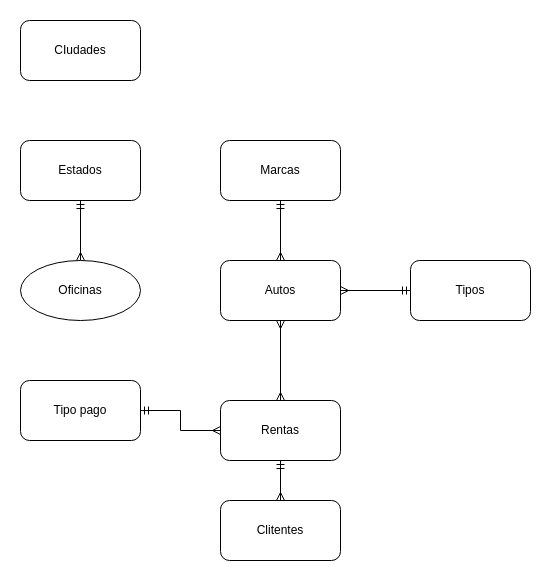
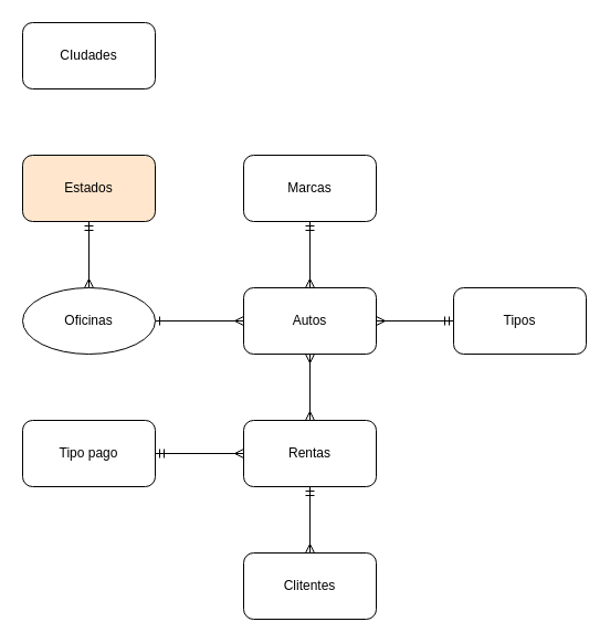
  <mxCell id="0" />
  <mxCell id="1" parent="0" />
  <mxCell id="2" value="CIudades" style="rounded=1;whiteSpace=wrap;html=1;" vertex="1" parent="1"><mxGeometry x="20" y="20" width="120" height="60" as="geometry" /></mxCell>
  <mxCell id="3" value="" style="edgeStyle=orthogonalEdgeStyle;rounded=0;orthogonalLoop=1;jettySize=auto;html=1;startArrow=ERmandOne;startFill=0;endArrow=ERmany;endFill=0;" edge="1" parent="1" source="4" target="6"><mxGeometry relative="1" as="geometry" /></mxCell>
- <mxCell id="4" value="Estados" style="rounded=1;whiteSpace=wrap;html=1;" vertex="1" parent="1"><mxGeometry x="20" y="140" width="120" height="60" as="geometry" /></mxCell>
+ <mxCell id="4" value="Estados" style="rounded=1;whiteSpace=wrap;html=1;fillColor=#ffe6cc;" vertex="1" parent="1"><mxGeometry x="20" y="140" width="120" height="60" as="geometry" /></mxCell>
+ <mxCell id="5" value="" style="edgeStyle=orthogonalEdgeStyle;rounded=0;orthogonalLoop=1;jettySize=auto;html=1;startArrow=ERone;startFill=0;endArrow=ERmany;endFill=0;" edge="1" parent="1" source="6" target="9"><mxGeometry relative="1" as="geometry" /></mxCell>
  <mxCell id="6" value="Oficinas" style="ellipse;whiteSpace=wrap;html=1;" vertex="1" parent="1"><mxGeometry x="20" y="260" width="120" height="60" as="geometry" /></mxCell>
  <mxCell id="7" value="" style="edgeStyle=orthogonalEdgeStyle;rounded=0;orthogonalLoop=1;jettySize=auto;html=1;startArrow=ERmany;startFill=0;endArrow=ERmandOne;endFill=0;" edge="1" parent="1" source="9" target="10"><mxGeometry relative="1" as="geometry" /></mxCell>
  <mxCell id="8" value="" style="edgeStyle=orthogonalEdgeStyle;rounded=0;orthogonalLoop=1;jettySize=auto;html=1;startArrow=ERmany;startFill=0;endArrow=ERmany;endFill=0;" edge="1" parent="1" source="9" target="12"><mxGeometry relative="1" as="geometry" /></mxCell>
  <mxCell id="9" value="Autos" style="rounded=1;whiteSpace=wrap;html=1;" vertex="1" parent="1"><mxGeometry x="220" y="260" width="120" height="60" as="geometry" /></mxCell>
  <mxCell id="10" value="Marcas" style="rounded=1;whiteSpace=wrap;html=1;" vertex="1" parent="1"><mxGeometry x="220" y="140" width="120" height="60" as="geometry" /></mxCell>
  <mxCell id="11" value="" style="edgeStyle=orthogonalEdgeStyle;rounded=0;orthogonalLoop=1;jettySize=auto;html=1;startArrow=ERmandOne;startFill=0;endArrow=ERmany;endFill=0;" edge="1" parent="1" source="12" target="15"><mxGeometry relative="1" as="geometry" /></mxCell>
- <mxCell id="12" value="Rentas" style="rounded=1;whiteSpace=wrap;html=1;" vertex="1" parent="1"><mxGeometry x="220" y="400" width="120" height="60" as="geometry" /></mxCell>
+ <mxCell id="12" value="Rentas" style="rounded=1;whiteSpace=wrap;html=1;" vertex="1" parent="1"><mxGeometry x="220" y="380" width="120" height="60" as="geometry" /></mxCell>
  <mxCell id="13" value="" style="edgeStyle=orthogonalEdgeStyle;rounded=0;orthogonalLoop=1;jettySize=auto;html=1;startArrow=ERmandOne;startFill=0;endArrow=ERmany;endFill=0;" edge="1" parent="1" source="14" target="12"><mxGeometry relative="1" as="geometry" /></mxCell>
  <mxCell id="14" value="Tipo pago" style="rounded=1;whiteSpace=wrap;html=1;" vertex="1" parent="1"><mxGeometry x="20" y="380" width="120" height="60" as="geometry" /></mxCell>
  <mxCell id="15" value="Clitentes" style="rounded=1;whiteSpace=wrap;html=1;" vertex="1" parent="1"><mxGeometry x="220" y="500" width="120" height="60" as="geometry" /></mxCell>
  <mxCell id="16" value="" style="edgeStyle=orthogonalEdgeStyle;rounded=0;orthogonalLoop=1;jettySize=auto;html=1;endArrow=ERmany;endFill=0;startArrow=ERmandOne;startFill=0;" edge="1" parent="1" source="17" target="9"><mxGeometry relative="1" as="geometry" /></mxCell>
  <mxCell id="17" value="Tipos" style="rounded=1;whiteSpace=wrap;html=1;" vertex="1" parent="1"><mxGeometry x="410" y="260" width="120" height="60" as="geometry" /></mxCell>
